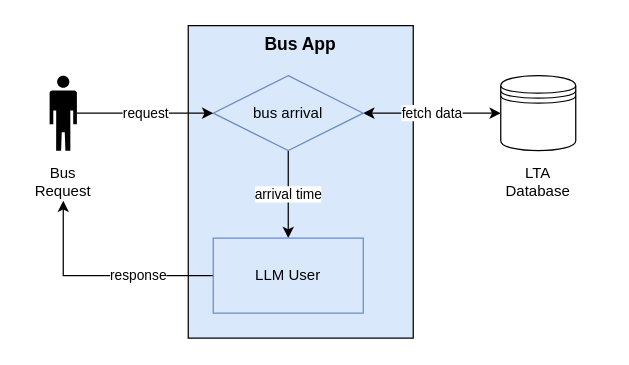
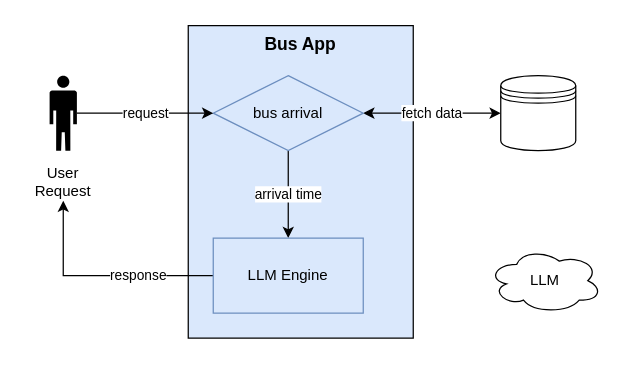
  <mxCell id="0" />
  <mxCell id="1" parent="0" />
  <mxCell id="2" value="Bus App" style="rounded=0;whiteSpace=wrap;html=1;verticalAlign=top;fontStyle=1;fontSize=14;fillColor=#dae8fc;" vertex="1" parent="1"><mxGeometry x="150" y="20" width="180" height="250" as="geometry" /></mxCell>
  <mxCell id="3" value="fetch data" style="edgeStyle=orthogonalEdgeStyle;rounded=0;orthogonalLoop=1;jettySize=auto;html=1;entryX=0;entryY=0.5;entryDx=0;entryDy=0;startArrow=classic;startFill=1;" edge="1" parent="1" source="5" target="11"><mxGeometry relative="1" as="geometry" /></mxCell>
  <mxCell id="4" value="arrival time" style="edgeStyle=orthogonalEdgeStyle;rounded=0;orthogonalLoop=1;jettySize=auto;html=1;entryX=0.5;entryY=0;entryDx=0;entryDy=0;" edge="1" parent="1" source="5" target="14"><mxGeometry relative="1" as="geometry" /></mxCell>
  <mxCell id="5" value="bus arrival" style="rhombus;whiteSpace=wrap;html=1;fillColor=#dae8fc;strokeColor=#6c8ebf;" vertex="1" parent="1"><mxGeometry x="170" y="60" width="120" height="60" as="geometry" /></mxCell>
  <mxCell id="6" value="" style="group" vertex="1" connectable="0" parent="1"><mxGeometry x="20" y="60" width="60" height="100" as="geometry" /></mxCell>
- <mxCell id="7" value="Bus Request" style="text;html=1;align=center;verticalAlign=middle;whiteSpace=wrap;rounded=0;" vertex="1" parent="6"><mxGeometry y="70" width="60" height="30" as="geometry" /></mxCell>
+ <mxCell id="7" value="User Request" style="text;html=1;align=center;verticalAlign=middle;whiteSpace=wrap;rounded=0;" vertex="1" parent="6"><mxGeometry y="70" width="60" height="30" as="geometry" /></mxCell>
  <mxCell id="8" value="" style="shape=mxgraph.signs.people.man_2;html=1;pointerEvents=1;fillColor=#000000;strokeColor=none;verticalLabelPosition=bottom;verticalAlign=top;align=center;" vertex="1" parent="6"><mxGeometry x="19.09" width="21.82" height="60" as="geometry" /></mxCell>
  <mxCell id="9" value="request" style="edgeStyle=orthogonalEdgeStyle;rounded=0;orthogonalLoop=1;jettySize=auto;html=1;" edge="1" parent="1" source="8" target="5"><mxGeometry relative="1" as="geometry" /></mxCell>
  <mxCell id="10" value="" style="group" vertex="1" connectable="0" parent="1"><mxGeometry x="400" y="60" width="60" height="100" as="geometry" /></mxCell>
  <mxCell id="11" value="" style="shape=datastore;whiteSpace=wrap;html=1;" vertex="1" parent="10"><mxGeometry width="60" height="60" as="geometry" /></mxCell>
- <mxCell id="12" value="LTA Database" style="text;html=1;align=center;verticalAlign=middle;whiteSpace=wrap;rounded=0;" vertex="1" parent="10"><mxGeometry y="70" width="60" height="30" as="geometry" /></mxCell>
  <mxCell id="13" value="response" style="edgeStyle=orthogonalEdgeStyle;rounded=0;orthogonalLoop=1;jettySize=auto;html=1;entryX=0.5;entryY=1;entryDx=0;entryDy=0;" edge="1" parent="1" source="14" target="7"><mxGeometry x="-0.333" relative="1" as="geometry"><mxPoint as="offset" /></mxGeometry></mxCell>
- <mxCell id="14" value="LLM User" style="rounded=0;whiteSpace=wrap;html=1;fillColor=#dae8fc;strokeColor=#6c8ebf;" vertex="1" parent="1"><mxGeometry x="170" y="190" width="120" height="60" as="geometry" /></mxCell>
+ <mxCell id="14" value="LLM Engine" style="rounded=0;whiteSpace=wrap;html=1;fillColor=#dae8fc;strokeColor=#6c8ebf;" vertex="1" parent="1"><mxGeometry x="170" y="190" width="120" height="60" as="geometry" /></mxCell>
+ <mxCell id="15" value="LLM" style="ellipse;shape=cloud;whiteSpace=wrap;html=1;" vertex="1" parent="1"><mxGeometry x="390" y="198" width="91" height="52" as="geometry" /></mxCell>
